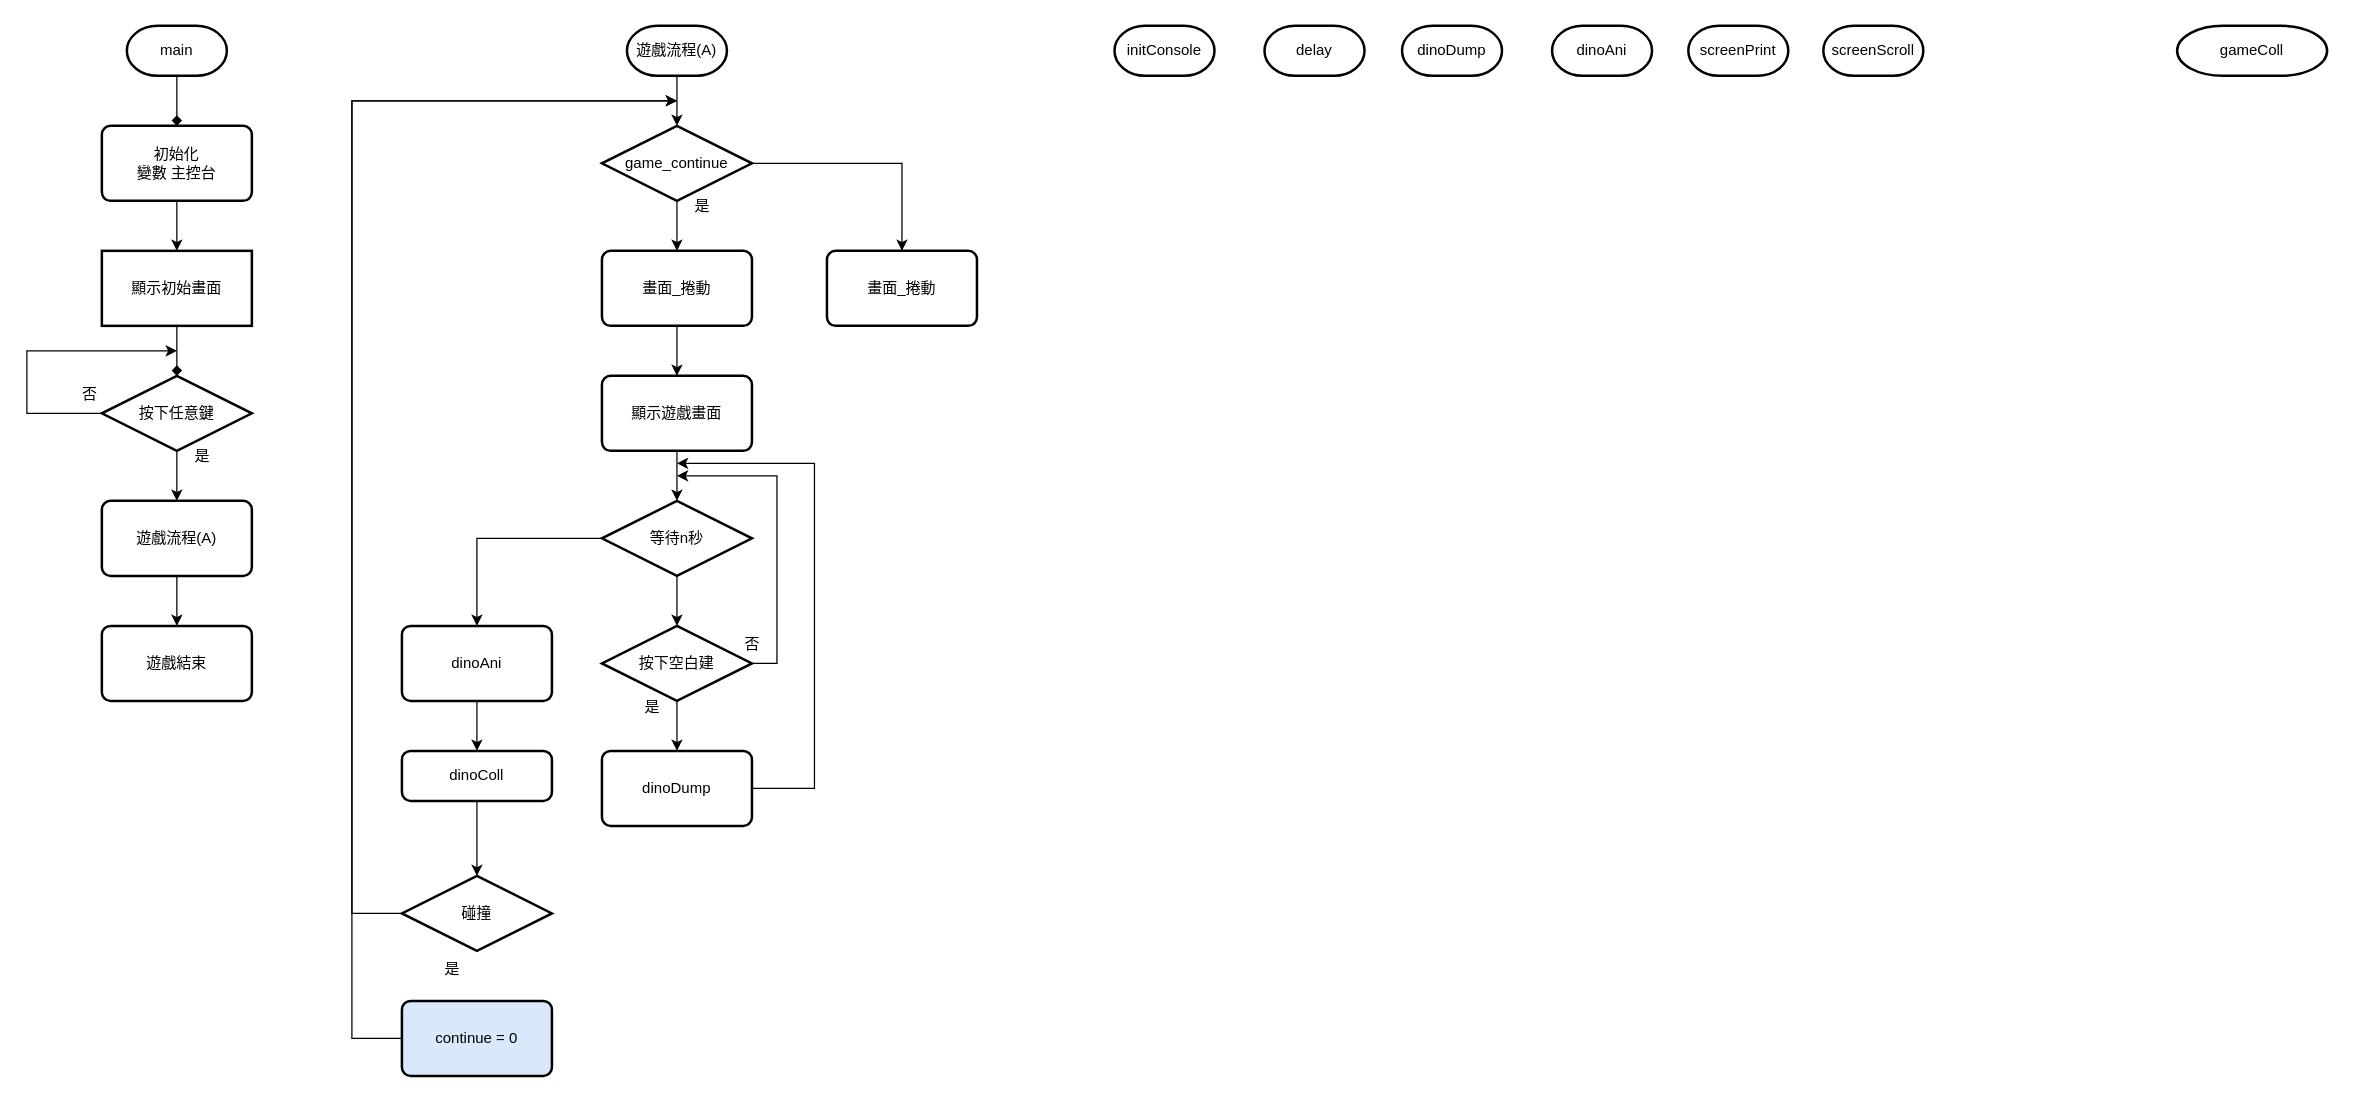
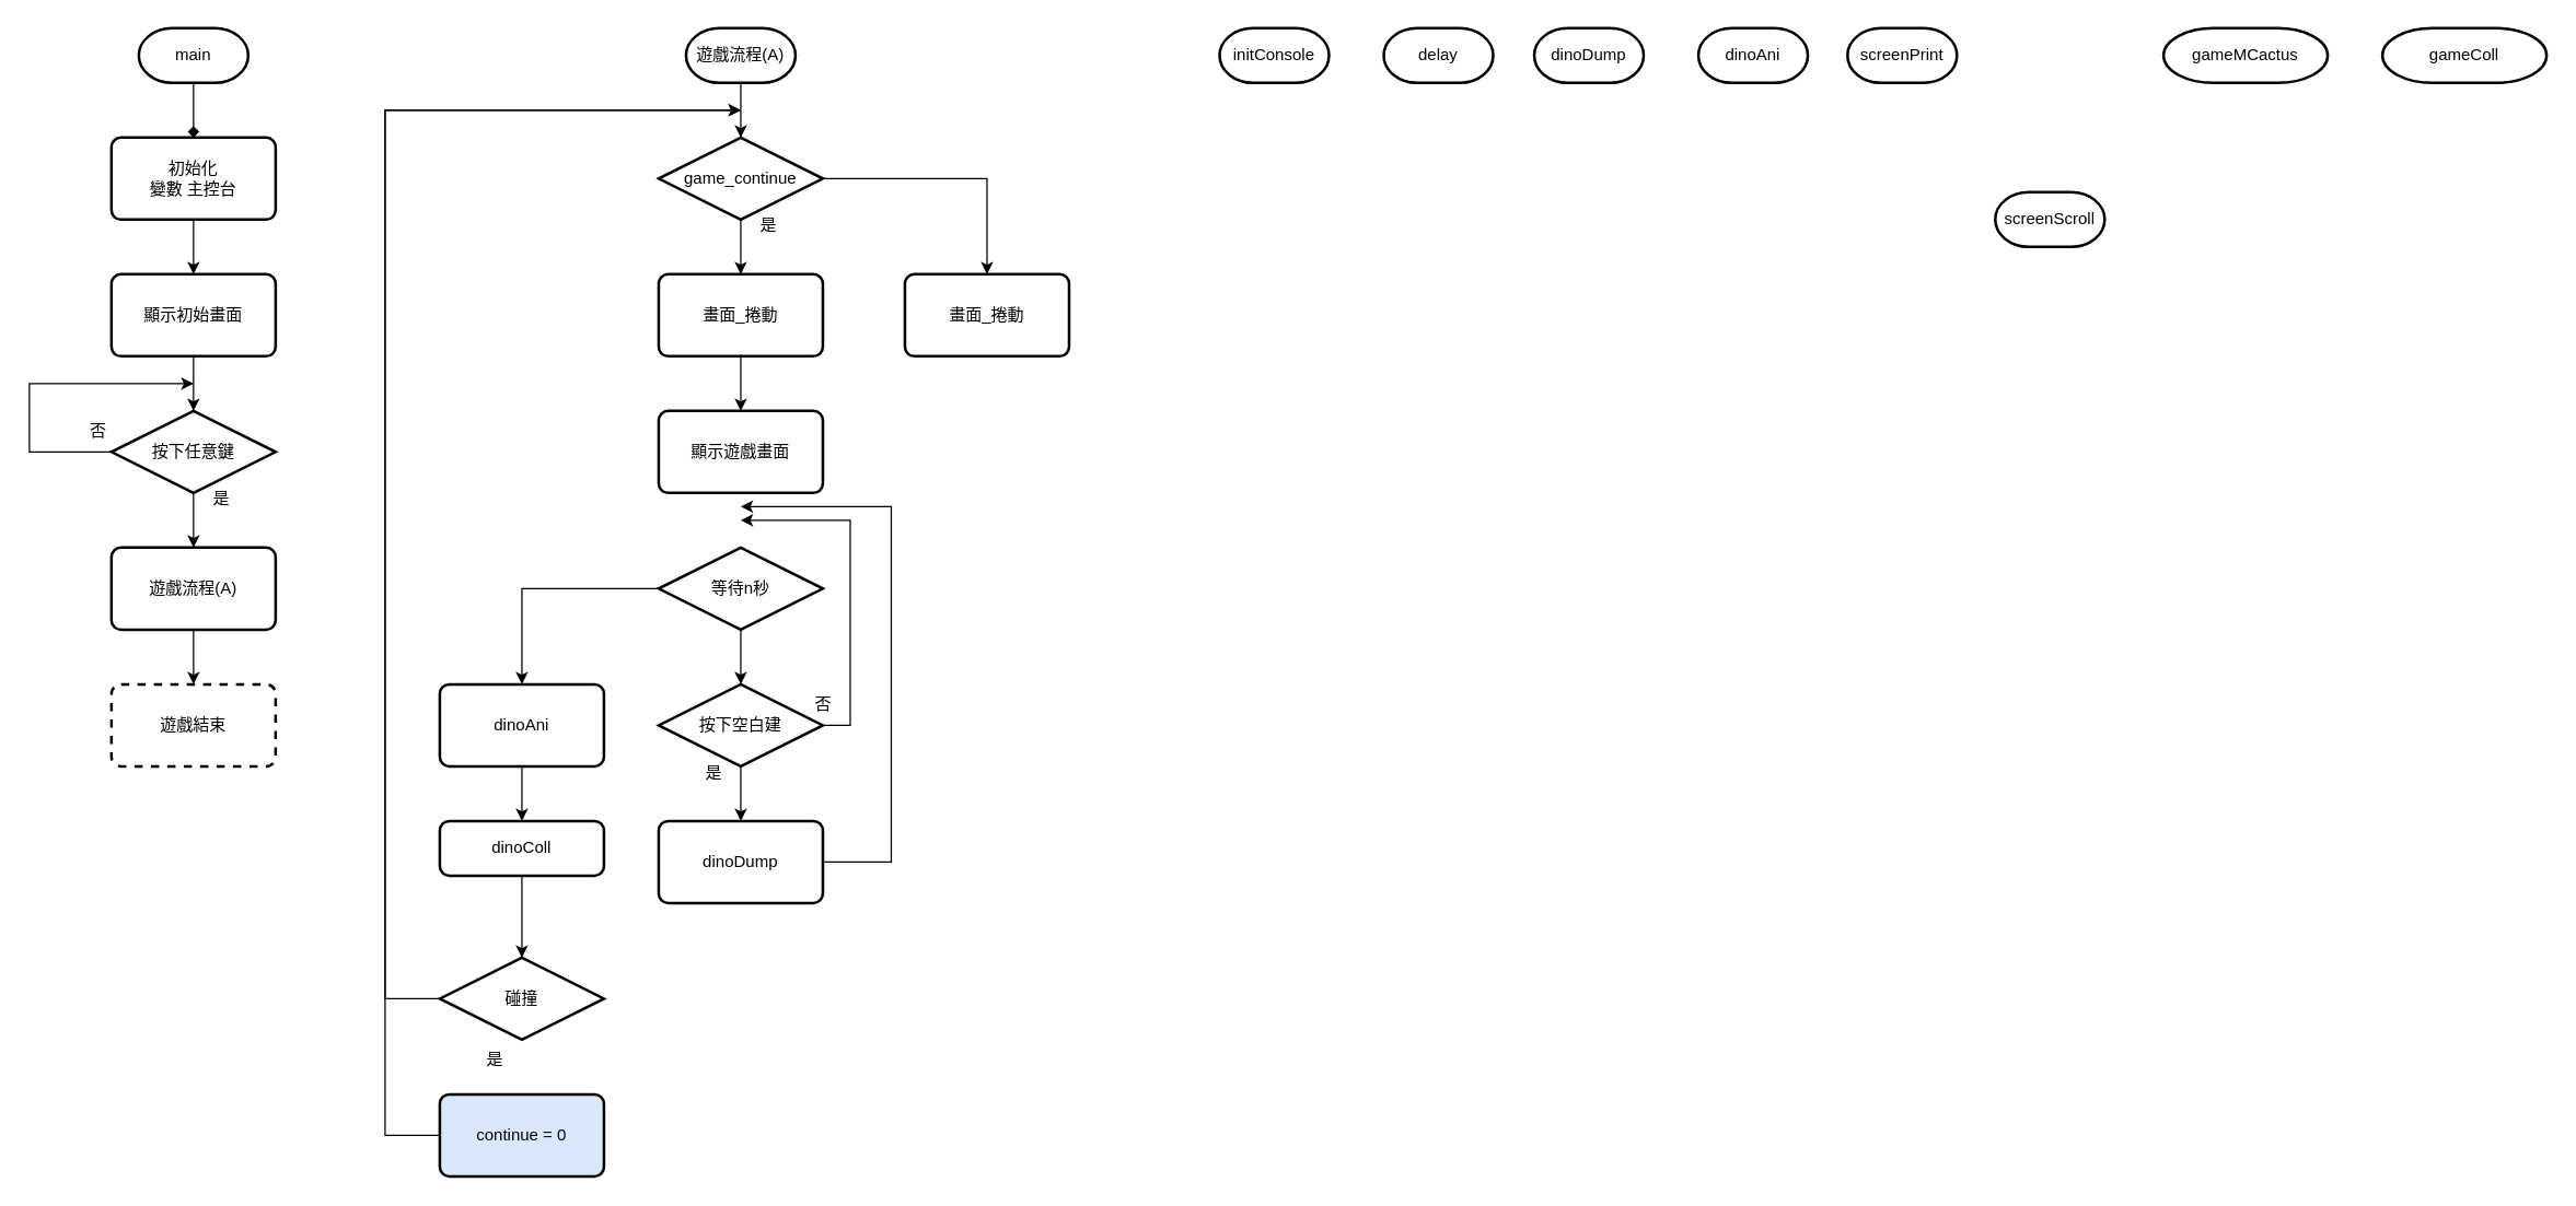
  <mxCell id="0" />
  <mxCell id="1" parent="0" />
  <mxCell id="2" value="" style="edgeStyle=orthogonalEdgeStyle;rounded=0;orthogonalLoop=1;jettySize=auto;html=1;endArrow=diamond;" parent="1" source="3" target="8" edge="1"><mxGeometry relative="1" as="geometry" /></mxCell>
  <mxCell id="3" value="main" style="strokeWidth=2;html=1;shape=mxgraph.flowchart.terminator;whiteSpace=wrap;" parent="1" vertex="1"><mxGeometry x="100.97" y="20" width="80" height="40" as="geometry" /></mxCell>
  <mxCell id="4" style="edgeStyle=orthogonalEdgeStyle;rounded=0;orthogonalLoop=1;jettySize=auto;html=1;exitX=0;exitY=0.5;exitDx=0;exitDy=0;exitPerimeter=0;" parent="1" source="6" edge="1"><mxGeometry relative="1" as="geometry"><mxPoint x="140.97" y="280" as="targetPoint" /><Array as="points"><mxPoint x="20.97" y="330" /><mxPoint x="20.97" y="280" /></Array></mxGeometry></mxCell>
  <mxCell id="5" style="edgeStyle=orthogonalEdgeStyle;rounded=0;orthogonalLoop=1;jettySize=auto;html=1;entryX=0.5;entryY=0;entryDx=0;entryDy=0;" parent="1" source="6" target="14" edge="1"><mxGeometry relative="1" as="geometry" /></mxCell>
  <mxCell id="6" value="按下任意鍵" style="strokeWidth=2;html=1;shape=mxgraph.flowchart.decision;whiteSpace=wrap;" parent="1" vertex="1"><mxGeometry x="80.97" y="300" width="120" height="60" as="geometry" /></mxCell>
  <mxCell id="7" value="" style="edgeStyle=orthogonalEdgeStyle;rounded=0;orthogonalLoop=1;jettySize=auto;html=1;" parent="1" source="8" target="10" edge="1"><mxGeometry relative="1" as="geometry" /></mxCell>
  <mxCell id="8" value="初始化&lt;br&gt;變數 主控台" style="rounded=1;whiteSpace=wrap;html=1;absoluteArcSize=1;arcSize=14;strokeWidth=2;" parent="1" vertex="1"><mxGeometry x="80.97" y="100" width="120" height="60" as="geometry" /></mxCell>
- <mxCell id="9" value="" style="edgeStyle=orthogonalEdgeStyle;rounded=0;orthogonalLoop=1;jettySize=auto;html=1;endArrow=diamond;" parent="1" source="10" target="6" edge="1"><mxGeometry relative="1" as="geometry" /></mxCell>
- <mxCell id="10" value="顯示初始畫面" style="whiteSpace=wrap;html=1;absoluteArcSize=1;arcSize=14;strokeWidth=2;rounded=0;" parent="1" vertex="1"><mxGeometry x="80.97" y="200" width="120" height="60" as="geometry" /></mxCell>
+ <mxCell id="9" value="" style="edgeStyle=orthogonalEdgeStyle;rounded=0;orthogonalLoop=1;jettySize=auto;html=1;" parent="1" source="10" target="6" edge="1"><mxGeometry relative="1" as="geometry" /></mxCell>
+ <mxCell id="10" value="顯示初始畫面" style="rounded=1;whiteSpace=wrap;html=1;absoluteArcSize=1;arcSize=14;strokeWidth=2;" parent="1" vertex="1"><mxGeometry x="80.97" y="200" width="120" height="60" as="geometry" /></mxCell>
  <mxCell id="11" value="否" style="text;html=1;align=center;verticalAlign=middle;resizable=0;points=[];autosize=1;strokeColor=none;fillColor=none;" parent="1" vertex="1"><mxGeometry x="50.97" y="300" width="40" height="30" as="geometry" /></mxCell>
  <mxCell id="12" value="是" style="text;html=1;align=center;verticalAlign=middle;resizable=0;points=[];autosize=1;strokeColor=none;fillColor=none;" parent="1" vertex="1"><mxGeometry x="140.97" y="350" width="40" height="30" as="geometry" /></mxCell>
  <mxCell id="13" value="" style="edgeStyle=orthogonalEdgeStyle;rounded=0;orthogonalLoop=1;jettySize=auto;html=1;entryX=0.5;entryY=0;entryDx=0;entryDy=0;" parent="1" source="14" target="15" edge="1"><mxGeometry relative="1" as="geometry"><mxPoint x="140.97" y="500" as="targetPoint" /></mxGeometry></mxCell>
  <mxCell id="14" value="遊戲流程(A)" style="rounded=1;whiteSpace=wrap;html=1;absoluteArcSize=1;arcSize=14;strokeWidth=2;" parent="1" vertex="1"><mxGeometry x="80.97" y="400" width="120" height="60" as="geometry" /></mxCell>
- <mxCell id="15" value="遊戲結束" style="rounded=1;whiteSpace=wrap;html=1;absoluteArcSize=1;arcSize=14;strokeWidth=2;" parent="1" vertex="1"><mxGeometry x="80.97" y="500" width="120" height="60" as="geometry" /></mxCell>
+ <mxCell id="15" value="遊戲結束" style="rounded=1;whiteSpace=wrap;html=1;absoluteArcSize=1;arcSize=14;strokeWidth=2;dashed=1;" parent="1" vertex="1"><mxGeometry x="80.97" y="500" width="120" height="60" as="geometry" /></mxCell>
  <mxCell id="16" value="" style="edgeStyle=orthogonalEdgeStyle;rounded=0;orthogonalLoop=1;jettySize=auto;html=1;" edge="1" parent="1" source="17" target="32"><mxGeometry relative="1" as="geometry" /></mxCell>
  <mxCell id="17" value="遊戲流程(A)" style="strokeWidth=2;html=1;shape=mxgraph.flowchart.terminator;whiteSpace=wrap;" parent="1" vertex="1"><mxGeometry x="501" y="20" width="80" height="40" as="geometry" /></mxCell>
  <mxCell id="18" value="dinoAni" style="strokeWidth=2;html=1;shape=mxgraph.flowchart.terminator;whiteSpace=wrap;" parent="1" vertex="1"><mxGeometry x="1241" y="20" width="80" height="40" as="geometry" /></mxCell>
- <mxCell id="19" value="screenScroll" style="strokeWidth=2;html=1;shape=mxgraph.flowchart.terminator;whiteSpace=wrap;" parent="1" vertex="1"><mxGeometry x="1458" y="20" width="80" height="40" as="geometry" /></mxCell>
+ <mxCell id="19" value="screenScroll" style="strokeWidth=2;html=1;shape=mxgraph.flowchart.terminator;whiteSpace=wrap;" parent="1" vertex="1"><mxGeometry x="1458" y="140" width="80" height="40" as="geometry" /></mxCell>
+ <mxCell id="20" value="gameMCactus" style="strokeWidth=2;html=1;shape=mxgraph.flowchart.terminator;whiteSpace=wrap;" parent="1" vertex="1"><mxGeometry x="1581" y="20" width="120" height="40" as="geometry" /></mxCell>
  <mxCell id="21" value="gameColl" style="strokeWidth=2;html=1;shape=mxgraph.flowchart.terminator;whiteSpace=wrap;" parent="1" vertex="1"><mxGeometry x="1741" y="20" width="120" height="40" as="geometry" /></mxCell>
  <mxCell id="22" value="dinoDump" style="strokeWidth=2;html=1;shape=mxgraph.flowchart.terminator;whiteSpace=wrap;" parent="1" vertex="1"><mxGeometry x="1121" y="20" width="80" height="40" as="geometry" /></mxCell>
  <mxCell id="23" value="initConsole" style="strokeWidth=2;html=1;shape=mxgraph.flowchart.terminator;whiteSpace=wrap;" parent="1" vertex="1"><mxGeometry x="891" y="20" width="80" height="40" as="geometry" /></mxCell>
  <mxCell id="24" value="screenPrint" style="strokeWidth=2;html=1;shape=mxgraph.flowchart.terminator;whiteSpace=wrap;" parent="1" vertex="1"><mxGeometry x="1350" y="20" width="80" height="40" as="geometry" /></mxCell>
  <mxCell id="25" value="delay" style="strokeWidth=2;html=1;shape=mxgraph.flowchart.terminator;whiteSpace=wrap;" parent="1" vertex="1"><mxGeometry x="1011" y="20" width="80" height="40" as="geometry" /></mxCell>
  <mxCell id="26" value="" style="edgeStyle=orthogonalEdgeStyle;rounded=0;orthogonalLoop=1;jettySize=auto;html=1;entryX=0.5;entryY=0;entryDx=0;entryDy=0;" edge="1" parent="1" source="27" target="29"><mxGeometry relative="1" as="geometry"><mxPoint x="541" y="300" as="targetPoint" /></mxGeometry></mxCell>
  <mxCell id="27" value="畫面_捲動" style="rounded=1;whiteSpace=wrap;html=1;absoluteArcSize=1;arcSize=14;strokeWidth=2;" vertex="1" parent="1"><mxGeometry x="481" y="200" width="120" height="60" as="geometry" /></mxCell>
- <mxCell id="28" value="" style="edgeStyle=orthogonalEdgeStyle;rounded=0;orthogonalLoop=1;jettySize=auto;html=1;" edge="1" parent="1" source="29" target="36"><mxGeometry relative="1" as="geometry" /></mxCell>
  <mxCell id="29" value="顯示遊戲畫面" style="rounded=1;whiteSpace=wrap;html=1;absoluteArcSize=1;arcSize=14;strokeWidth=2;" vertex="1" parent="1"><mxGeometry x="481" y="300" width="120" height="60" as="geometry" /></mxCell>
  <mxCell id="30" style="edgeStyle=orthogonalEdgeStyle;rounded=0;orthogonalLoop=1;jettySize=auto;html=1;entryX=0.5;entryY=0;entryDx=0;entryDy=0;" edge="1" parent="1" source="32" target="27"><mxGeometry relative="1" as="geometry" /></mxCell>
  <mxCell id="31" style="edgeStyle=orthogonalEdgeStyle;rounded=0;orthogonalLoop=1;jettySize=auto;html=1;entryX=0.5;entryY=0;entryDx=0;entryDy=0;" edge="1" parent="1" source="32" target="53"><mxGeometry relative="1" as="geometry" /></mxCell>
  <mxCell id="32" value="game_continue" style="strokeWidth=2;html=1;shape=mxgraph.flowchart.decision;whiteSpace=wrap;" vertex="1" parent="1"><mxGeometry x="481" y="100" width="120" height="60" as="geometry" /></mxCell>
  <mxCell id="33" value="是" style="text;html=1;align=center;verticalAlign=middle;resizable=0;points=[];autosize=1;strokeColor=none;fillColor=none;" vertex="1" parent="1"><mxGeometry x="541" y="150" width="40" height="30" as="geometry" /></mxCell>
  <mxCell id="34" value="" style="edgeStyle=orthogonalEdgeStyle;rounded=0;orthogonalLoop=1;jettySize=auto;html=1;entryX=0.5;entryY=0;entryDx=0;entryDy=0;entryPerimeter=0;" edge="1" parent="1" source="36" target="39"><mxGeometry relative="1" as="geometry"><mxPoint x="541" y="500" as="targetPoint" /><Array as="points" /></mxGeometry></mxCell>
  <mxCell id="35" style="edgeStyle=orthogonalEdgeStyle;rounded=0;orthogonalLoop=1;jettySize=auto;html=1;entryX=0.5;entryY=0;entryDx=0;entryDy=0;" edge="1" parent="1" source="36" target="52"><mxGeometry relative="1" as="geometry" /></mxCell>
  <mxCell id="36" value="等待n秒" style="strokeWidth=2;html=1;shape=mxgraph.flowchart.decision;whiteSpace=wrap;" vertex="1" parent="1"><mxGeometry x="481" y="400" width="120" height="60" as="geometry" /></mxCell>
  <mxCell id="37" style="edgeStyle=orthogonalEdgeStyle;rounded=0;orthogonalLoop=1;jettySize=auto;html=1;exitX=1;exitY=0.5;exitDx=0;exitDy=0;exitPerimeter=0;" edge="1" parent="1" source="39"><mxGeometry relative="1" as="geometry"><mxPoint x="481" y="530" as="sourcePoint" /><mxPoint x="541" y="380" as="targetPoint" /><Array as="points"><mxPoint x="621" y="530" /><mxPoint x="621" y="380" /></Array></mxGeometry></mxCell>
  <mxCell id="38" value="" style="edgeStyle=orthogonalEdgeStyle;rounded=0;orthogonalLoop=1;jettySize=auto;html=1;" edge="1" parent="1" source="39" target="42"><mxGeometry relative="1" as="geometry" /></mxCell>
  <mxCell id="39" value="按下空白建" style="strokeWidth=2;html=1;shape=mxgraph.flowchart.decision;whiteSpace=wrap;" vertex="1" parent="1"><mxGeometry x="481" y="500" width="120" height="60" as="geometry" /></mxCell>
  <mxCell id="40" value="否" style="text;html=1;align=center;verticalAlign=middle;resizable=0;points=[];autosize=1;strokeColor=none;fillColor=none;" vertex="1" parent="1"><mxGeometry x="581" y="500" width="40" height="30" as="geometry" /></mxCell>
  <mxCell id="41" style="edgeStyle=orthogonalEdgeStyle;rounded=0;orthogonalLoop=1;jettySize=auto;html=1;" edge="1" parent="1" source="42"><mxGeometry relative="1" as="geometry"><mxPoint x="541" y="370" as="targetPoint" /><Array as="points"><mxPoint x="651" y="630" /><mxPoint x="651" y="370" /></Array></mxGeometry></mxCell>
  <mxCell id="42" value="dinoDump" style="rounded=1;whiteSpace=wrap;html=1;absoluteArcSize=1;arcSize=14;strokeWidth=2;" vertex="1" parent="1"><mxGeometry x="481" y="600" width="120" height="60" as="geometry" /></mxCell>
  <mxCell id="43" value="" style="edgeStyle=orthogonalEdgeStyle;rounded=0;orthogonalLoop=1;jettySize=auto;html=1;" edge="1" parent="1" source="44" target="46"><mxGeometry relative="1" as="geometry" /></mxCell>
  <mxCell id="44" value="dinoColl" style="rounded=1;whiteSpace=wrap;html=1;absoluteArcSize=1;arcSize=14;strokeWidth=2;" vertex="1" parent="1"><mxGeometry x="321" y="600" width="120" height="40" as="geometry" /></mxCell>
  <mxCell id="45" style="edgeStyle=orthogonalEdgeStyle;rounded=0;orthogonalLoop=1;jettySize=auto;html=1;" edge="1" parent="1" source="46"><mxGeometry relative="1" as="geometry"><mxPoint x="541" y="80" as="targetPoint" /><Array as="points"><mxPoint x="281" y="730" /><mxPoint x="281" y="80" /></Array></mxGeometry></mxCell>
  <mxCell id="46" value="碰撞" style="strokeWidth=2;html=1;shape=mxgraph.flowchart.decision;whiteSpace=wrap;" vertex="1" parent="1"><mxGeometry x="321" y="700" width="120" height="60" as="geometry" /></mxCell>
  <mxCell id="47" style="edgeStyle=orthogonalEdgeStyle;rounded=0;orthogonalLoop=1;jettySize=auto;html=1;" edge="1" parent="1" source="48"><mxGeometry relative="1" as="geometry"><mxPoint x="541" y="80" as="targetPoint" /><Array as="points"><mxPoint x="281" y="830" /><mxPoint x="281" y="80" /></Array></mxGeometry></mxCell>
  <mxCell id="48" value="continue = 0" style="rounded=1;whiteSpace=wrap;html=1;absoluteArcSize=1;arcSize=14;strokeWidth=2;fillColor=#dae8fc;" vertex="1" parent="1"><mxGeometry x="321" y="800" width="120" height="60" as="geometry" /></mxCell>
  <mxCell id="49" value="是" style="text;html=1;align=center;verticalAlign=middle;resizable=0;points=[];autosize=1;strokeColor=none;fillColor=none;" vertex="1" parent="1"><mxGeometry x="501" y="550" width="40" height="30" as="geometry" /></mxCell>
  <mxCell id="50" value="是" style="text;html=1;align=center;verticalAlign=middle;resizable=0;points=[];autosize=1;strokeColor=none;fillColor=none;" vertex="1" parent="1"><mxGeometry x="341" y="760" width="40" height="30" as="geometry" /></mxCell>
  <mxCell id="51" value="" style="edgeStyle=orthogonalEdgeStyle;rounded=0;orthogonalLoop=1;jettySize=auto;html=1;" edge="1" parent="1" source="52" target="44"><mxGeometry relative="1" as="geometry" /></mxCell>
  <mxCell id="52" value="dinoAni" style="rounded=1;whiteSpace=wrap;html=1;absoluteArcSize=1;arcSize=14;strokeWidth=2;" vertex="1" parent="1"><mxGeometry x="321" y="500" width="120" height="60" as="geometry" /></mxCell>
  <mxCell id="53" value="畫面_捲動" style="rounded=1;whiteSpace=wrap;html=1;absoluteArcSize=1;arcSize=14;strokeWidth=2;" vertex="1" parent="1"><mxGeometry x="661" y="200" width="120" height="60" as="geometry" /></mxCell>
